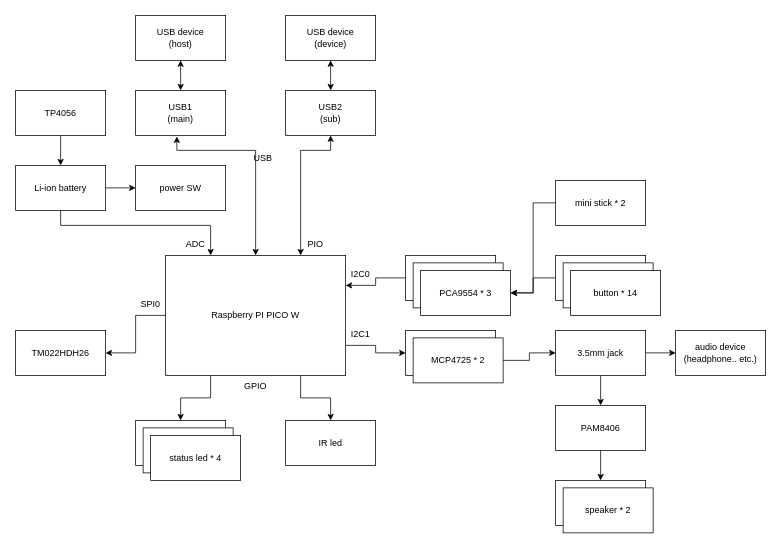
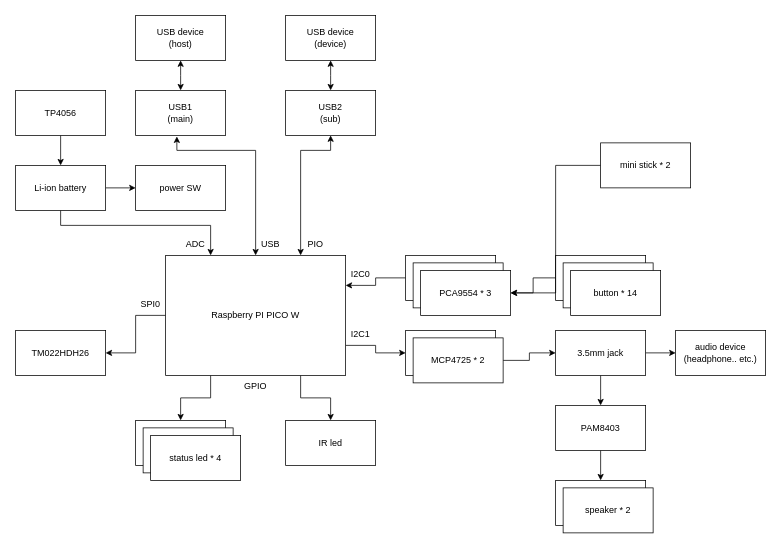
  <mxCell id="0" />
  <mxCell id="1" parent="0" />
  <mxCell id="2" style="edgeStyle=orthogonalEdgeStyle;rounded=0;orthogonalLoop=1;jettySize=auto;html=1;entryX=1;entryY=0.5;entryDx=0;entryDy=0;" parent="1" source="6" target="26" edge="1"><mxGeometry relative="1" as="geometry" /></mxCell>
  <mxCell id="3" style="edgeStyle=orthogonalEdgeStyle;rounded=0;orthogonalLoop=1;jettySize=auto;html=1;exitX=0.75;exitY=1;exitDx=0;exitDy=0;" parent="1" source="6" target="33" edge="1"><mxGeometry relative="1" as="geometry" /></mxCell>
  <mxCell id="4" style="edgeStyle=orthogonalEdgeStyle;rounded=0;orthogonalLoop=1;jettySize=auto;html=1;exitX=1;exitY=0.75;exitDx=0;exitDy=0;entryX=0;entryY=0.5;entryDx=0;entryDy=0;" parent="1" source="6" target="17" edge="1"><mxGeometry relative="1" as="geometry" /></mxCell>
  <mxCell id="5" style="edgeStyle=orthogonalEdgeStyle;rounded=0;orthogonalLoop=1;jettySize=auto;html=1;exitX=0.25;exitY=1;exitDx=0;exitDy=0;entryX=0.5;entryY=0;entryDx=0;entryDy=0;" parent="1" source="6" target="35" edge="1"><mxGeometry relative="1" as="geometry" /></mxCell>
  <mxCell id="6" value="Raspberry PI PICO W" style="rounded=0;whiteSpace=wrap;html=1;" parent="1" vertex="1"><mxGeometry x="220" y="340" width="240" height="160" as="geometry" /></mxCell>
  <mxCell id="7" value="USB1&lt;br&gt;(main)" style="rounded=0;whiteSpace=wrap;html=1;" parent="1" vertex="1"><mxGeometry x="180" y="120" width="120" height="60" as="geometry" /></mxCell>
  <mxCell id="8" value="USB2&lt;br&gt;(sub)" style="rounded=0;whiteSpace=wrap;html=1;" parent="1" vertex="1"><mxGeometry x="380" y="120" width="120" height="60" as="geometry" /></mxCell>
  <mxCell id="9" style="edgeStyle=orthogonalEdgeStyle;rounded=0;orthogonalLoop=1;jettySize=auto;html=1;exitX=0;exitY=0.5;exitDx=0;exitDy=0;entryX=1;entryY=0.25;entryDx=0;entryDy=0;" parent="1" source="10" target="6" edge="1"><mxGeometry relative="1" as="geometry" /></mxCell>
  <mxCell id="10" value="" style="rounded=0;whiteSpace=wrap;html=1;" parent="1" vertex="1"><mxGeometry x="540" y="340" width="120" height="60" as="geometry" /></mxCell>
  <mxCell id="11" value="" style="rounded=0;whiteSpace=wrap;html=1;" parent="1" vertex="1"><mxGeometry x="550" y="350" width="120" height="60" as="geometry" /></mxCell>
  <mxCell id="12" value="PCA9554 * 3" style="rounded=0;whiteSpace=wrap;html=1;" parent="1" vertex="1"><mxGeometry x="560" y="360" width="120" height="60" as="geometry" /></mxCell>
  <mxCell id="13" style="edgeStyle=orthogonalEdgeStyle;rounded=0;orthogonalLoop=1;jettySize=auto;html=1;entryX=1;entryY=0.5;entryDx=0;entryDy=0;" parent="1" source="14" target="12" edge="1"><mxGeometry relative="1" as="geometry" /></mxCell>
  <mxCell id="14" value="" style="rounded=0;whiteSpace=wrap;html=1;" parent="1" vertex="1"><mxGeometry x="740" y="340" width="120" height="60" as="geometry" /></mxCell>
  <mxCell id="15" value="" style="rounded=0;whiteSpace=wrap;html=1;" parent="1" vertex="1"><mxGeometry x="750" y="350" width="120" height="60" as="geometry" /></mxCell>
  <mxCell id="16" value="button * 14" style="rounded=0;whiteSpace=wrap;html=1;" parent="1" vertex="1"><mxGeometry x="760" y="360" width="120" height="60" as="geometry" /></mxCell>
  <mxCell id="17" value="" style="rounded=0;whiteSpace=wrap;html=1;" parent="1" vertex="1"><mxGeometry x="540" y="440" width="120" height="60" as="geometry" /></mxCell>
  <mxCell id="18" value="" style="edgeStyle=orthogonalEdgeStyle;rounded=0;orthogonalLoop=1;jettySize=auto;html=1;" parent="1" source="19" target="22" edge="1"><mxGeometry relative="1" as="geometry" /></mxCell>
  <mxCell id="19" value="MCP4725 * 2" style="rounded=0;whiteSpace=wrap;html=1;" parent="1" vertex="1"><mxGeometry x="550" y="450" width="120" height="60" as="geometry" /></mxCell>
  <mxCell id="20" value="" style="edgeStyle=orthogonalEdgeStyle;rounded=0;orthogonalLoop=1;jettySize=auto;html=1;" parent="1" source="22" target="24" edge="1"><mxGeometry relative="1" as="geometry" /></mxCell>
  <mxCell id="21" value="" style="edgeStyle=orthogonalEdgeStyle;rounded=0;orthogonalLoop=1;jettySize=auto;html=1;" parent="1" source="22" target="44" edge="1"><mxGeometry relative="1" as="geometry" /></mxCell>
  <mxCell id="22" value="3.5mm jack" style="rounded=0;whiteSpace=wrap;html=1;" parent="1" vertex="1"><mxGeometry x="740" y="440" width="120" height="60" as="geometry" /></mxCell>
  <mxCell id="23" value="" style="edgeStyle=orthogonalEdgeStyle;rounded=0;orthogonalLoop=1;jettySize=auto;html=1;" parent="1" source="24" target="25" edge="1"><mxGeometry relative="1" as="geometry" /></mxCell>
- <mxCell id="24" value="PAM8406" style="rounded=0;whiteSpace=wrap;html=1;" parent="1" vertex="1"><mxGeometry x="740" y="540" width="120" height="60" as="geometry" /></mxCell>
+ <mxCell id="24" value="PAM8403" style="rounded=0;whiteSpace=wrap;html=1;" parent="1" vertex="1"><mxGeometry x="740" y="540" width="120" height="60" as="geometry" /></mxCell>
  <mxCell id="25" value="" style="rounded=0;whiteSpace=wrap;html=1;" parent="1" vertex="1"><mxGeometry x="740" y="640" width="120" height="60" as="geometry" /></mxCell>
  <mxCell id="26" value="TM022HDH26" style="rounded=0;whiteSpace=wrap;html=1;" parent="1" vertex="1"><mxGeometry x="20" y="440" width="120" height="60" as="geometry" /></mxCell>
  <mxCell id="27" value="" style="edgeStyle=orthogonalEdgeStyle;rounded=0;orthogonalLoop=1;jettySize=auto;html=1;" parent="1" source="29" target="32" edge="1"><mxGeometry relative="1" as="geometry" /></mxCell>
  <mxCell id="28" style="edgeStyle=orthogonalEdgeStyle;rounded=0;orthogonalLoop=1;jettySize=auto;html=1;entryX=0.25;entryY=0;entryDx=0;entryDy=0;" parent="1" source="29" target="6" edge="1"><mxGeometry relative="1" as="geometry"><Array as="points"><mxPoint x="80" y="300" /><mxPoint x="280" y="300" /></Array></mxGeometry></mxCell>
  <mxCell id="29" value="Li-ion battery" style="rounded=0;whiteSpace=wrap;html=1;" parent="1" vertex="1"><mxGeometry x="20" y="220" width="120" height="60" as="geometry" /></mxCell>
  <mxCell id="30" value="" style="edgeStyle=orthogonalEdgeStyle;rounded=0;orthogonalLoop=1;jettySize=auto;html=1;" parent="1" source="31" target="29" edge="1"><mxGeometry relative="1" as="geometry" /></mxCell>
  <mxCell id="31" value="TP4056" style="rounded=0;whiteSpace=wrap;html=1;" parent="1" vertex="1"><mxGeometry x="20" y="120" width="120" height="60" as="geometry" /></mxCell>
  <mxCell id="32" value="power SW" style="rounded=0;whiteSpace=wrap;html=1;" parent="1" vertex="1"><mxGeometry x="180" y="220" width="120" height="60" as="geometry" /></mxCell>
  <mxCell id="33" value="IR led" style="rounded=0;whiteSpace=wrap;html=1;" parent="1" vertex="1"><mxGeometry x="380" y="560" width="120" height="60" as="geometry" /></mxCell>
  <mxCell id="34" value="speaker * 2" style="rounded=0;whiteSpace=wrap;html=1;" parent="1" vertex="1"><mxGeometry x="750" y="650" width="120" height="60" as="geometry" /></mxCell>
  <mxCell id="35" value="" style="rounded=0;whiteSpace=wrap;html=1;" parent="1" vertex="1"><mxGeometry x="180" y="560" width="120" height="60" as="geometry" /></mxCell>
  <mxCell id="36" value="" style="rounded=0;whiteSpace=wrap;html=1;" parent="1" vertex="1"><mxGeometry x="190" y="570" width="120" height="60" as="geometry" /></mxCell>
  <mxCell id="37" value="status led * 4" style="rounded=0;whiteSpace=wrap;html=1;" parent="1" vertex="1"><mxGeometry x="200" y="580" width="120" height="60" as="geometry" /></mxCell>
  <mxCell id="38" value="USB device&lt;br&gt;(host)" style="rounded=0;whiteSpace=wrap;html=1;" parent="1" vertex="1"><mxGeometry x="180" y="20" width="120" height="60" as="geometry" /></mxCell>
  <mxCell id="39" value="USB device&lt;br&gt;(device)" style="rounded=0;whiteSpace=wrap;html=1;" parent="1" vertex="1"><mxGeometry x="380" y="20" width="120" height="60" as="geometry" /></mxCell>
  <mxCell id="40" value="" style="endArrow=classic;startArrow=classic;html=1;rounded=0;entryX=0.5;entryY=0;entryDx=0;entryDy=0;exitX=0.458;exitY=1.025;exitDx=0;exitDy=0;exitPerimeter=0;edgeStyle=orthogonalEdgeStyle;" parent="1" source="7" target="6" edge="1"><mxGeometry width="50" height="50" relative="1" as="geometry"><mxPoint x="430" y="470" as="sourcePoint" /><mxPoint x="480" y="420" as="targetPoint" /><Array as="points"><mxPoint x="235" y="200" /><mxPoint x="340" y="200" /></Array></mxGeometry></mxCell>
  <mxCell id="41" value="" style="endArrow=classic;startArrow=classic;html=1;rounded=0;entryX=0.5;entryY=0;entryDx=0;entryDy=0;exitX=0.5;exitY=1;exitDx=0;exitDy=0;edgeStyle=orthogonalEdgeStyle;" parent="1" source="39" target="8" edge="1"><mxGeometry width="50" height="50" relative="1" as="geometry"><mxPoint x="244.96" y="191.5" as="sourcePoint" /><mxPoint x="350" y="350" as="targetPoint" /><Array as="points"><mxPoint x="440" y="100" /><mxPoint x="440" y="100" /></Array></mxGeometry></mxCell>
  <mxCell id="42" value="" style="endArrow=classic;startArrow=classic;html=1;rounded=0;entryX=0.5;entryY=0;entryDx=0;entryDy=0;exitX=0.5;exitY=1;exitDx=0;exitDy=0;edgeStyle=orthogonalEdgeStyle;" parent="1" source="38" target="7" edge="1"><mxGeometry width="50" height="50" relative="1" as="geometry"><mxPoint x="450" y="90" as="sourcePoint" /><mxPoint x="450" y="130" as="targetPoint" /><Array as="points"><mxPoint x="240" y="100" /><mxPoint x="240" y="100" /></Array></mxGeometry></mxCell>
  <mxCell id="43" value="" style="endArrow=classic;startArrow=classic;html=1;rounded=0;entryX=0.75;entryY=0;entryDx=0;entryDy=0;exitX=0.5;exitY=1;exitDx=0;exitDy=0;edgeStyle=orthogonalEdgeStyle;" parent="1" source="8" target="6" edge="1"><mxGeometry width="50" height="50" relative="1" as="geometry"><mxPoint x="244.96" y="191.5" as="sourcePoint" /><mxPoint x="350" y="350" as="targetPoint" /><Array as="points"><mxPoint x="440" y="200" /><mxPoint x="400" y="200" /></Array></mxGeometry></mxCell>
  <mxCell id="44" value="audio device&lt;br&gt;(headphone.. etc.)" style="rounded=0;whiteSpace=wrap;html=1;" parent="1" vertex="1"><mxGeometry x="900" y="440" width="120" height="60" as="geometry" /></mxCell>
  <mxCell id="45" style="edgeStyle=orthogonalEdgeStyle;rounded=0;orthogonalLoop=1;jettySize=auto;html=1;entryX=1;entryY=0.5;entryDx=0;entryDy=0;" parent="1" source="46" target="12" edge="1"><mxGeometry relative="1" as="geometry"><mxPoint x="670" y="390" as="targetPoint" /></mxGeometry></mxCell>
- <mxCell id="46" value="mini stick * 2" style="rounded=0;whiteSpace=wrap;html=1;" parent="1" vertex="1"><mxGeometry x="740" y="240" width="120" height="60" as="geometry" /></mxCell>
+ <mxCell id="46" value="mini stick * 2" style="rounded=0;whiteSpace=wrap;html=1;" parent="1" vertex="1"><mxGeometry x="800" y="190" width="120" height="60" as="geometry" /></mxCell>
  <mxCell id="47" value="SPI0" style="text;html=1;strokeColor=none;fillColor=none;align=center;verticalAlign=middle;whiteSpace=wrap;rounded=0;" parent="1" vertex="1"><mxGeometry x="170" y="390" width="60" height="30" as="geometry" /></mxCell>
  <mxCell id="48" value="I2C1" style="text;html=1;strokeColor=none;fillColor=none;align=center;verticalAlign=middle;whiteSpace=wrap;rounded=0;" parent="1" vertex="1"><mxGeometry x="450" y="430" width="60" height="30" as="geometry" /></mxCell>
  <mxCell id="49" value="I2C0" style="text;html=1;strokeColor=none;fillColor=none;align=center;verticalAlign=middle;whiteSpace=wrap;rounded=0;" parent="1" vertex="1"><mxGeometry x="450" y="350" width="60" height="30" as="geometry" /></mxCell>
  <mxCell id="50" value="PIO" style="text;html=1;strokeColor=none;fillColor=none;align=center;verticalAlign=middle;whiteSpace=wrap;rounded=0;" parent="1" vertex="1"><mxGeometry x="390" y="310" width="60" height="30" as="geometry" /></mxCell>
  <mxCell id="51" value="ADC" style="text;html=1;strokeColor=none;fillColor=none;align=center;verticalAlign=middle;whiteSpace=wrap;rounded=0;" parent="1" vertex="1"><mxGeometry x="230" y="310" width="60" height="30" as="geometry" /></mxCell>
  <mxCell id="52" value="GPIO" style="text;html=1;strokeColor=none;fillColor=none;align=center;verticalAlign=middle;whiteSpace=wrap;rounded=0;" parent="1" vertex="1"><mxGeometry x="310" y="500" width="60" height="30" as="geometry" /></mxCell>
- <mxCell id="53" value="USB" style="text;html=1;strokeColor=none;fillColor=none;align=center;verticalAlign=middle;whiteSpace=wrap;rounded=0;" parent="1" vertex="1"><mxGeometry x="320" y="195" width="60" height="30" as="geometry" /></mxCell>
+ <mxCell id="53" value="USB" style="text;html=1;strokeColor=none;fillColor=none;align=center;verticalAlign=middle;whiteSpace=wrap;rounded=0;" parent="1" vertex="1"><mxGeometry x="330" y="310" width="60" height="30" as="geometry" /></mxCell>
